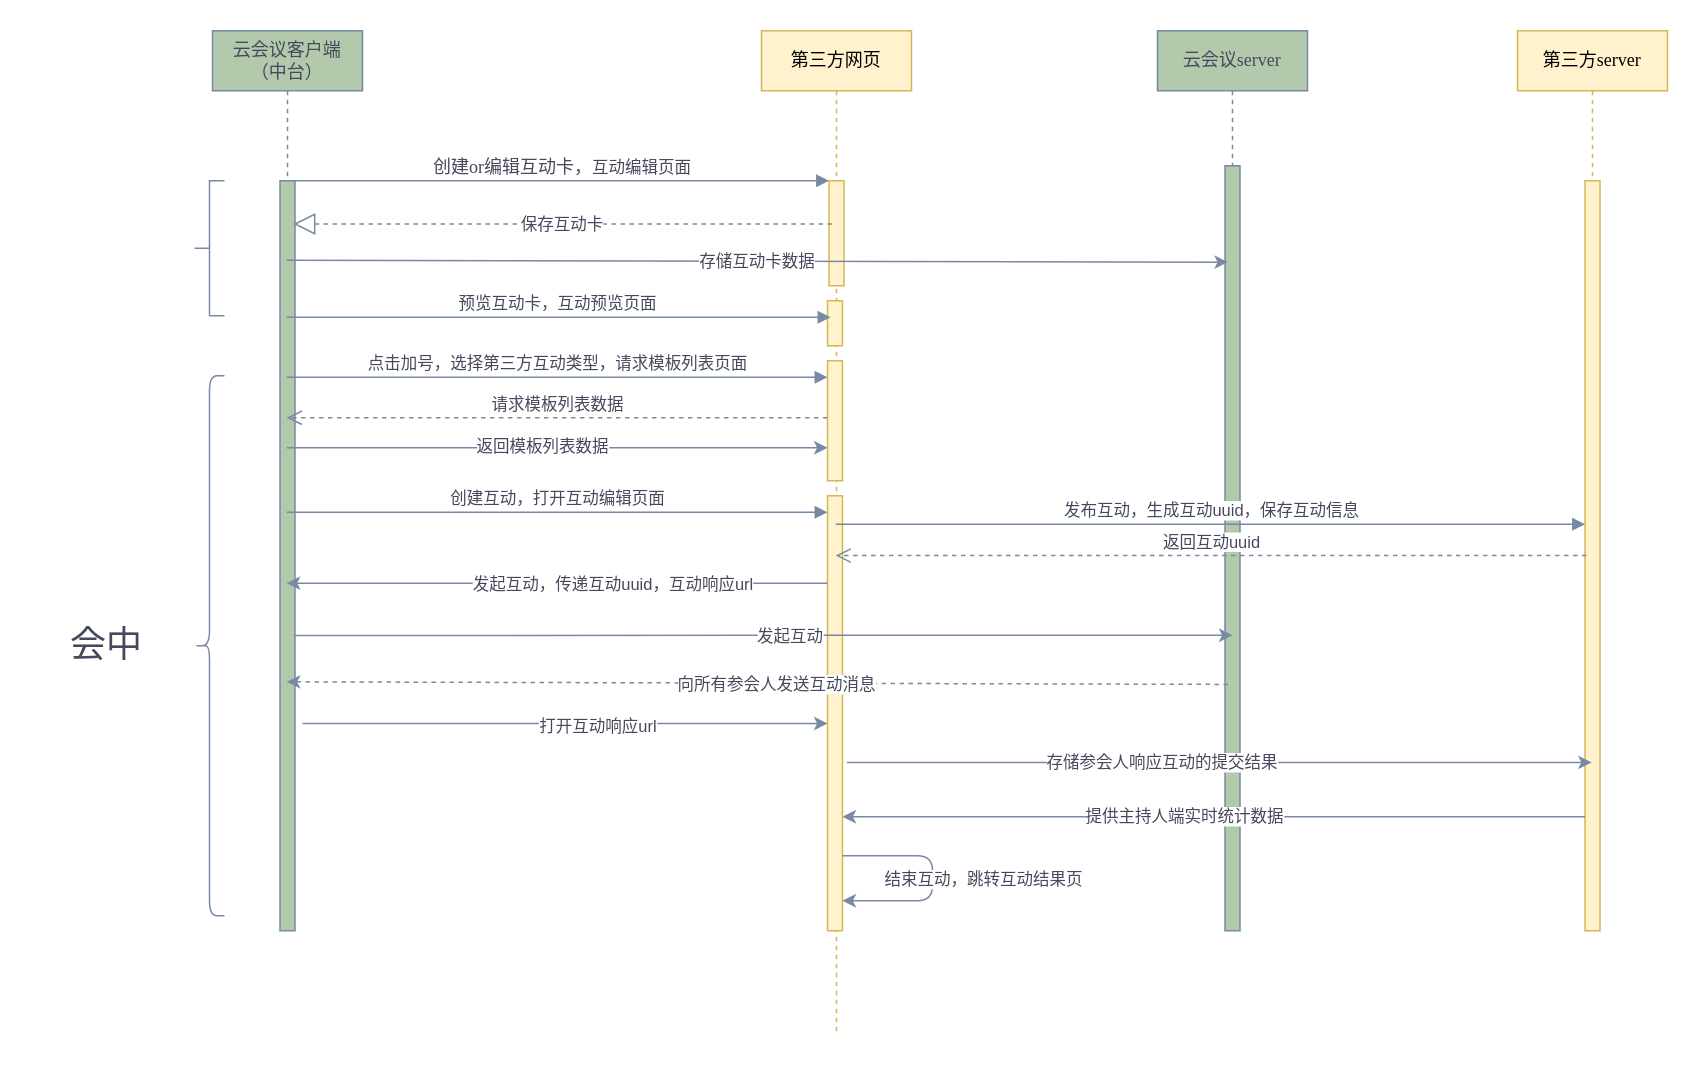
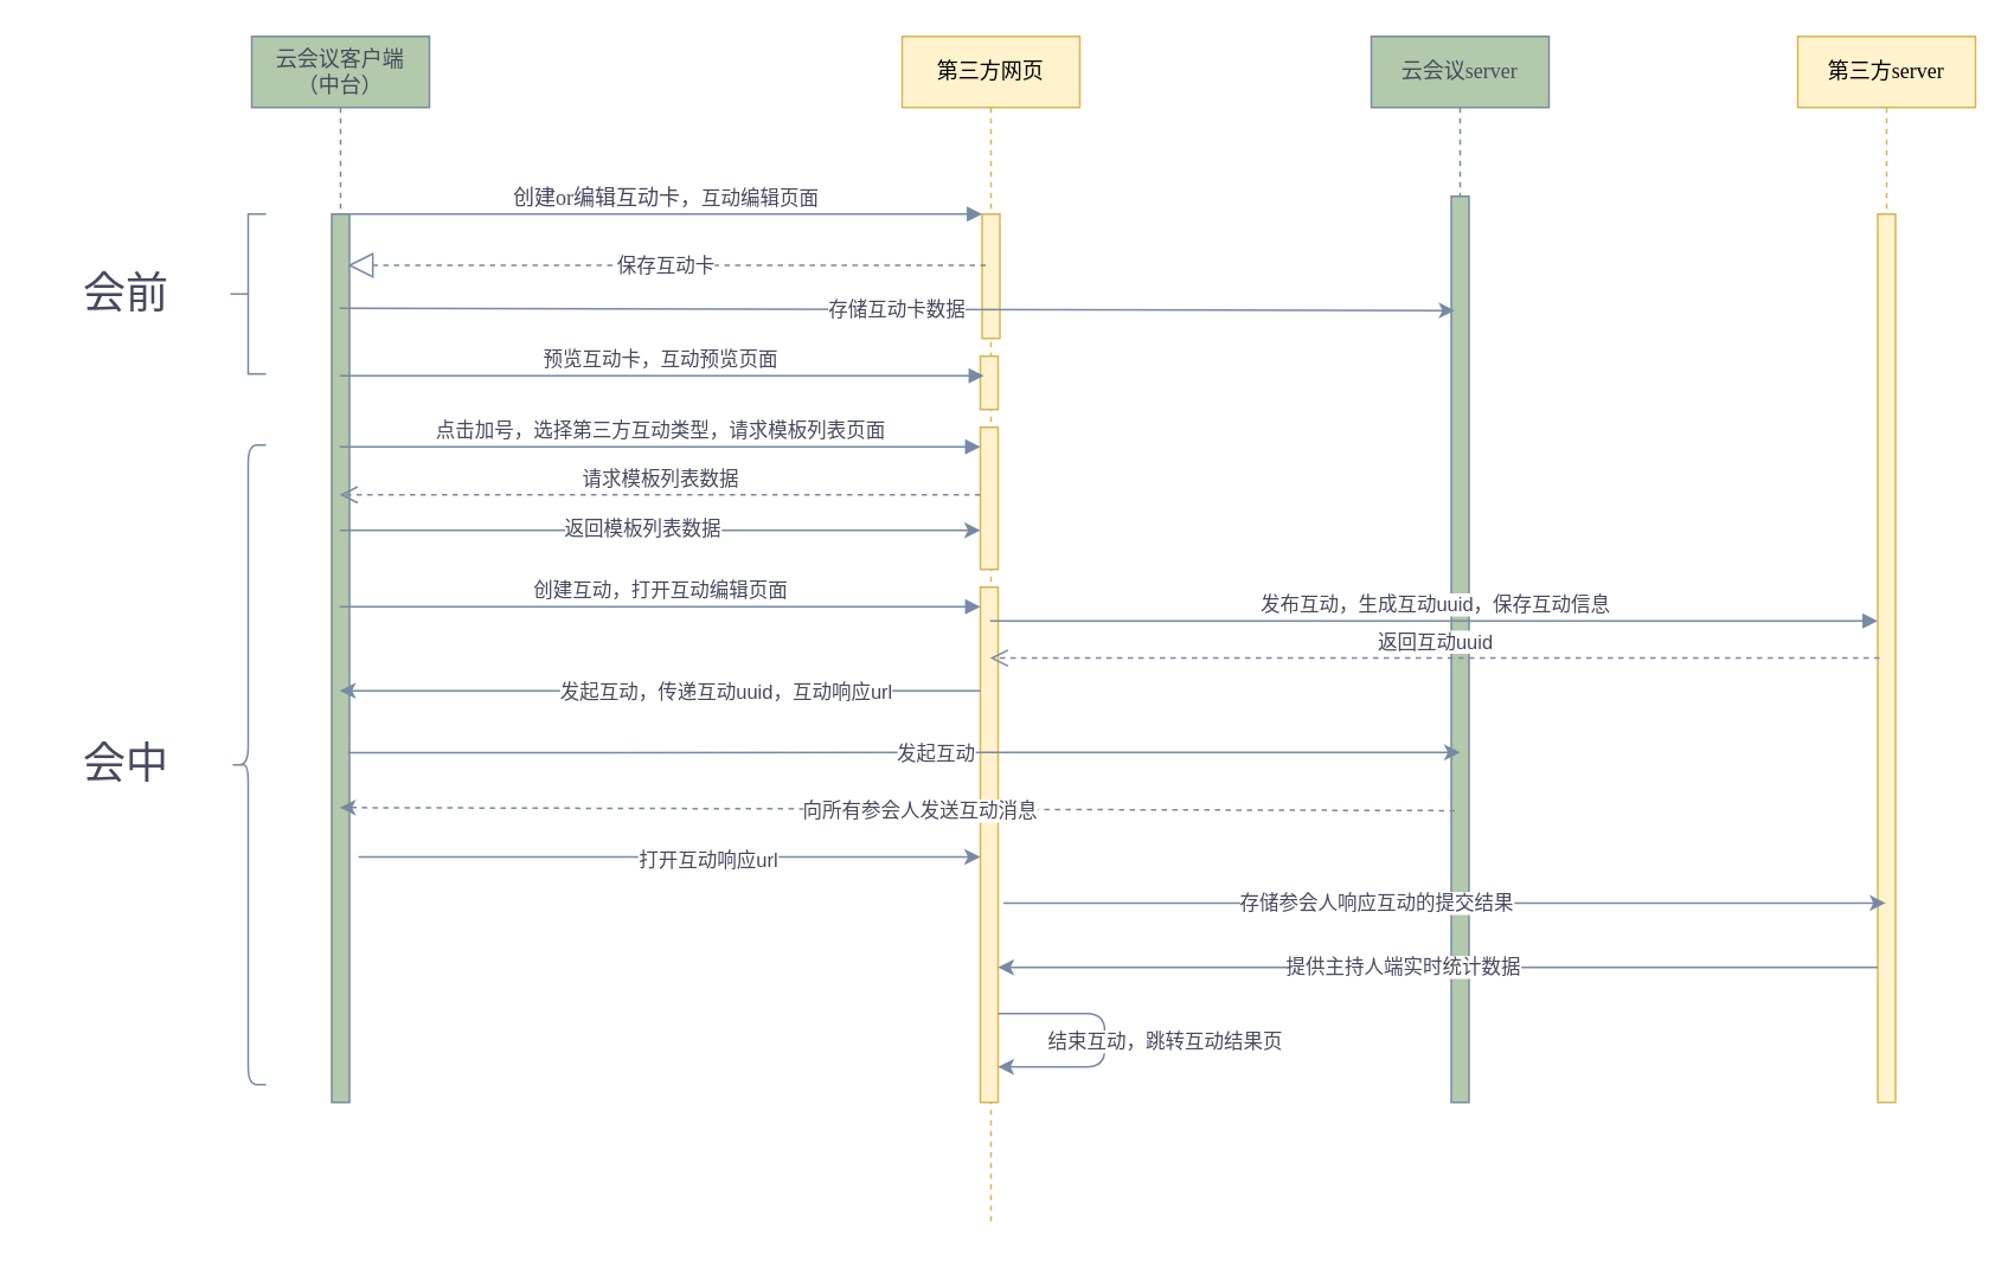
  <mxCell id="0" />
  <mxCell id="1" parent="0" />
  <mxCell id="2" value="第三方网页" style="shape=umlLifeline;perimeter=lifelinePerimeter;whiteSpace=wrap;html=1;container=1;collapsible=0;recursiveResize=0;outlineConnect=0;rounded=0;shadow=0;comic=0;labelBackgroundColor=none;strokeWidth=1;fontFamily=Verdana;fontSize=12;align=center;fillColor=#fff2cc;strokeColor=#d6b656;" parent="1" vertex="1"><mxGeometry x="507" y="20" width="100" height="670" as="geometry" /></mxCell>
  <mxCell id="3" value="" style="html=1;points=[];perimeter=orthogonalPerimeter;rounded=0;shadow=0;comic=0;labelBackgroundColor=none;strokeWidth=1;fontFamily=Verdana;fontSize=12;align=center;fillColor=#fff2cc;strokeColor=#d6b656;" parent="2" vertex="1"><mxGeometry x="45" y="100" width="10" height="70" as="geometry" /></mxCell>
  <mxCell id="4" value="" style="html=1;points=[];perimeter=orthogonalPerimeter;fillColor=#fff2cc;strokeColor=#d6b656;rounded=0;" vertex="1" parent="2"><mxGeometry x="44" y="220" width="10" height="80" as="geometry" /></mxCell>
  <mxCell id="5" value="" style="html=1;points=[];perimeter=orthogonalPerimeter;rounded=0;fillColor=#fff2cc;strokeColor=#d6b656;" vertex="1" parent="2"><mxGeometry x="44" y="310" width="10" height="290" as="geometry" /></mxCell>
  <mxCell id="6" value="云会议server" style="shape=umlLifeline;perimeter=lifelinePerimeter;whiteSpace=wrap;html=1;container=1;collapsible=0;recursiveResize=0;outlineConnect=0;rounded=0;shadow=0;comic=0;labelBackgroundColor=none;strokeWidth=1;fontFamily=Verdana;fontSize=12;align=center;fillColor=#B2C9AB;strokeColor=#788AA3;fontColor=#46495D;" parent="1" vertex="1"><mxGeometry x="771" y="20" width="100" height="600" as="geometry" /></mxCell>
  <mxCell id="7" value="" style="html=1;points=[];perimeter=orthogonalPerimeter;rounded=0;fillColor=#B2C9AB;strokeColor=#788AA3;fontColor=#46495D;" vertex="1" parent="6"><mxGeometry x="45" y="90" width="10" height="510" as="geometry" /></mxCell>
  <mxCell id="8" value="第三方server" style="shape=umlLifeline;perimeter=lifelinePerimeter;whiteSpace=wrap;html=1;container=1;collapsible=0;recursiveResize=0;outlineConnect=0;rounded=0;shadow=0;comic=0;labelBackgroundColor=none;strokeWidth=1;fontFamily=Verdana;fontSize=12;align=center;fillColor=#fff2cc;strokeColor=#d6b656;" parent="1" vertex="1"><mxGeometry x="1011" y="20" width="100" height="600" as="geometry" /></mxCell>
  <mxCell id="9" value="" style="html=1;points=[];perimeter=orthogonalPerimeter;rounded=0;fillColor=#fff2cc;strokeColor=#d6b656;" vertex="1" parent="8"><mxGeometry x="45" y="100" width="10" height="500" as="geometry" /></mxCell>
  <mxCell id="10" value="云会议客户端&lt;br&gt;（中台）" style="shape=umlLifeline;perimeter=lifelinePerimeter;whiteSpace=wrap;html=1;container=1;collapsible=0;recursiveResize=0;outlineConnect=0;rounded=0;shadow=0;comic=0;labelBackgroundColor=none;strokeWidth=1;fontFamily=Verdana;fontSize=12;align=center;fillColor=#B2C9AB;strokeColor=#788AA3;fontColor=#46495D;" parent="1" vertex="1"><mxGeometry x="141" y="20" width="100" height="600" as="geometry" /></mxCell>
  <mxCell id="11" value="" style="html=1;points=[];perimeter=orthogonalPerimeter;rounded=0;shadow=0;comic=0;labelBackgroundColor=none;strokeWidth=1;fontFamily=Verdana;fontSize=12;align=center;fillColor=#B2C9AB;strokeColor=#788AA3;fontColor=#46495D;" parent="10" vertex="1"><mxGeometry x="45" y="100" width="10" height="500" as="geometry" /></mxCell>
  <mxCell id="12" value="" style="shape=curlyBracket;whiteSpace=wrap;html=1;rounded=1;fontColor=#46495D;strokeColor=#788AA3;fillColor=#B2C9AB;" vertex="1" parent="10"><mxGeometry x="-12" y="230" width="20" height="360" as="geometry" /></mxCell>
  <mxCell id="13" value="创建or编辑互动卡，&lt;span style=&quot;font-family: &amp;#34;helvetica&amp;#34; ; font-size: 11px ; text-align: left ; background-color: rgb(255 , 255 , 255)&quot;&gt;互动编辑页面&lt;/span&gt;" style="html=1;verticalAlign=bottom;endArrow=block;entryX=0;entryY=0;labelBackgroundColor=none;fontFamily=Verdana;fontSize=12;edgeStyle=elbowEdgeStyle;elbow=vertical;strokeColor=#788AA3;fontColor=#46495D;rounded=0;" parent="1" source="11" target="3" edge="1"><mxGeometry relative="1" as="geometry"><mxPoint x="261" y="130" as="sourcePoint" /></mxGeometry></mxCell>
  <mxCell id="14" value="保存互动卡" style="endArrow=block;dashed=1;endFill=0;endSize=12;html=1;rounded=0;entryX=0.9;entryY=0.086;entryDx=0;entryDy=0;entryPerimeter=0;exitX=0.2;exitY=0.412;exitDx=0;exitDy=0;exitPerimeter=0;strokeColor=#788AA3;fontColor=#46495D;" edge="1" parent="1" source="3"><mxGeometry width="160" relative="1" as="geometry"><mxPoint x="531" y="149" as="sourcePoint" /><mxPoint x="195" y="148.84" as="targetPoint" /><Array as="points" /></mxGeometry></mxCell>
  <mxCell id="15" value="存储互动卡数据" style="endArrow=classic;html=1;rounded=0;entryX=0.2;entryY=0.126;entryDx=0;entryDy=0;entryPerimeter=0;strokeColor=#788AA3;fontColor=#46495D;" edge="1" parent="1" target="7"><mxGeometry width="50" height="50" relative="1" as="geometry"><mxPoint x="190.5" y="173" as="sourcePoint" /><mxPoint x="811" y="173" as="targetPoint" /></mxGeometry></mxCell>
  <mxCell id="16" value="" style="html=1;points=[];perimeter=orthogonalPerimeter;fillColor=#fff2cc;strokeColor=#d6b656;rounded=0;" vertex="1" parent="1"><mxGeometry x="551" y="200" width="10" height="30" as="geometry" /></mxCell>
  <mxCell id="17" value="预览互动卡，互动预览页面" style="html=1;verticalAlign=bottom;endArrow=block;entryX=0.2;entryY=0.367;rounded=0;entryDx=0;entryDy=0;entryPerimeter=0;strokeColor=#788AA3;fontColor=#46495D;" edge="1" target="16" parent="1"><mxGeometry relative="1" as="geometry"><mxPoint x="190.5" y="211" as="sourcePoint" /><mxPoint x="540" y="211" as="targetPoint" /></mxGeometry></mxCell>
  <mxCell id="18" value="" style="shape=curlyBracket;whiteSpace=wrap;html=1;rounded=0;fillColor=#B2C9AB;strokeColor=#788AA3;fontColor=#46495D;" vertex="1" parent="1"><mxGeometry x="129" y="120" width="20" height="90" as="geometry" /></mxCell>
+ <mxCell id="19" value="会前" style="text;strokeColor=none;fillColor=none;html=1;fontSize=24;fontStyle=0;verticalAlign=middle;align=center;fontColor=#46495D;rounded=0;" vertex="1" parent="1"><mxGeometry x="20" y="145" width="100" height="40" as="geometry" /></mxCell>
  <mxCell id="20" value="点击加号，选择第三方互动类型，请求模板列表页面" style="html=1;verticalAlign=bottom;endArrow=block;entryX=0;entryY=0;rounded=0;strokeColor=#788AA3;fontColor=#46495D;" edge="1" parent="1"><mxGeometry relative="1" as="geometry"><mxPoint x="190.5" y="251" as="sourcePoint" /><mxPoint x="551" y="251" as="targetPoint" /></mxGeometry></mxCell>
  <mxCell id="21" value="请求模板列表数据" style="html=1;verticalAlign=bottom;endArrow=open;dashed=1;endSize=8;exitX=0;exitY=0.95;rounded=0;strokeColor=#788AA3;fontColor=#46495D;" edge="1" parent="1"><mxGeometry relative="1" as="geometry"><mxPoint x="190.5" y="278" as="targetPoint" /><mxPoint x="551" y="278" as="sourcePoint" /></mxGeometry></mxCell>
  <mxCell id="22" value="" style="endArrow=classic;html=1;rounded=0;strokeColor=#788AA3;fontColor=#46495D;" edge="1" parent="1"><mxGeometry width="50" height="50" relative="1" as="geometry"><mxPoint x="190.5" y="298" as="sourcePoint" /><mxPoint x="551" y="298" as="targetPoint" /></mxGeometry></mxCell>
  <mxCell id="23" value="返回模板列表数据" style="edgeLabel;html=1;align=center;verticalAlign=middle;resizable=0;points=[];fontColor=#46495D;rounded=0;" vertex="1" connectable="0" parent="22"><mxGeometry x="-0.065" y="2" relative="1" as="geometry"><mxPoint x="1" as="offset" /></mxGeometry></mxCell>
  <mxCell id="24" value="创建互动，打开互动编辑页面" style="html=1;verticalAlign=bottom;endArrow=block;entryX=0;entryY=0;rounded=0;strokeColor=#788AA3;fontColor=#46495D;" edge="1" parent="1"><mxGeometry relative="1" as="geometry"><mxPoint x="190.5" y="341" as="sourcePoint" /><mxPoint x="551" y="341" as="targetPoint" /></mxGeometry></mxCell>
  <mxCell id="25" value="发布互动，生成互动uuid，保存互动信息" style="html=1;verticalAlign=bottom;endArrow=block;entryX=0;entryY=0;rounded=0;strokeColor=#788AA3;fontColor=#46495D;" edge="1" parent="1"><mxGeometry relative="1" as="geometry"><mxPoint x="556.5" y="349" as="sourcePoint" /><mxPoint x="1056" y="349" as="targetPoint" /></mxGeometry></mxCell>
  <mxCell id="26" value="返回互动uuid" style="html=1;verticalAlign=bottom;endArrow=open;dashed=1;endSize=8;exitX=0.1;exitY=0.587;rounded=0;exitDx=0;exitDy=0;exitPerimeter=0;strokeColor=#788AA3;fontColor=#46495D;" edge="1" parent="1"><mxGeometry relative="1" as="geometry"><mxPoint x="556.5" y="369.89" as="targetPoint" /><mxPoint x="1057" y="369.89" as="sourcePoint" /></mxGeometry></mxCell>
  <mxCell id="27" value="" style="endArrow=classic;html=1;rounded=0;exitX=0;exitY=0.738;exitDx=0;exitDy=0;exitPerimeter=0;strokeColor=#788AA3;fontColor=#46495D;" edge="1" parent="1"><mxGeometry width="50" height="50" relative="1" as="geometry"><mxPoint x="551" y="388.26" as="sourcePoint" /><mxPoint x="190.5" y="388.26" as="targetPoint" /></mxGeometry></mxCell>
  <mxCell id="28" value="发起互动，传递互动uuid，互动响应url" style="edgeLabel;html=1;align=center;verticalAlign=middle;resizable=0;points=[];fontColor=#46495D;rounded=0;" vertex="1" connectable="0" parent="27"><mxGeometry x="-0.201" y="1" relative="1" as="geometry"><mxPoint y="-1" as="offset" /></mxGeometry></mxCell>
  <mxCell id="29" value="" style="endArrow=classic;html=1;fontColor=#46495D;strokeColor=#788AA3;fillColor=#B2C9AB;exitX=0.9;exitY=0.748;exitDx=0;exitDy=0;exitPerimeter=0;" edge="1" parent="1"><mxGeometry width="50" height="50" relative="1" as="geometry"><mxPoint x="195" y="423.12" as="sourcePoint" /><mxPoint x="821" y="423" as="targetPoint" /></mxGeometry></mxCell>
  <mxCell id="30" value="发起互动" style="edgeLabel;html=1;align=center;verticalAlign=middle;resizable=0;points=[];fontColor=#46495D;" vertex="1" connectable="0" parent="29"><mxGeometry x="0.056" relative="1" as="geometry"><mxPoint as="offset" /></mxGeometry></mxCell>
  <mxCell id="31" value="" style="endArrow=classic;html=1;fontColor=#46495D;strokeColor=#788AA3;fillColor=#B2C9AB;dashed=1;exitX=0.2;exitY=0.678;exitDx=0;exitDy=0;exitPerimeter=0;" edge="1" parent="1" source="7"><mxGeometry width="50" height="50" relative="1" as="geometry"><mxPoint x="811" y="454" as="sourcePoint" /><mxPoint x="190.5" y="454.04" as="targetPoint" /></mxGeometry></mxCell>
  <mxCell id="32" value="向所有参会人发送互动消息" style="edgeLabel;html=1;align=center;verticalAlign=middle;resizable=0;points=[];fontColor=#46495D;" vertex="1" connectable="0" parent="31"><mxGeometry x="-0.042" y="3" relative="1" as="geometry"><mxPoint y="-2" as="offset" /></mxGeometry></mxCell>
  <mxCell id="33" value="" style="endArrow=classic;html=1;fontColor=#46495D;strokeColor=#788AA3;fillColor=#B2C9AB;exitX=1.5;exitY=0.861;exitDx=0;exitDy=0;exitPerimeter=0;" edge="1" parent="1"><mxGeometry width="50" height="50" relative="1" as="geometry"><mxPoint x="201" y="481.84" as="sourcePoint" /><mxPoint x="551" y="481.84" as="targetPoint" /></mxGeometry></mxCell>
  <mxCell id="34" value="打开互动响应url" style="edgeLabel;html=1;align=center;verticalAlign=middle;resizable=0;points=[];fontColor=#46495D;" vertex="1" connectable="0" parent="33"><mxGeometry x="0.12" y="-2" relative="1" as="geometry"><mxPoint as="offset" /></mxGeometry></mxCell>
  <mxCell id="35" value="" style="endArrow=classic;html=1;fontColor=#46495D;strokeColor=#788AA3;fillColor=#B2C9AB;exitX=1.3;exitY=0.641;exitDx=0;exitDy=0;exitPerimeter=0;" edge="1" parent="1"><mxGeometry width="50" height="50" relative="1" as="geometry"><mxPoint x="564" y="507.76" as="sourcePoint" /><mxPoint x="1060.5" y="507.76" as="targetPoint" /></mxGeometry></mxCell>
  <mxCell id="36" value="存储参会人响应互动的提交结果" style="edgeLabel;html=1;align=center;verticalAlign=middle;resizable=0;points=[];fontColor=#46495D;" vertex="1" connectable="0" parent="35"><mxGeometry x="-0.158" y="-1" relative="1" as="geometry"><mxPoint y="-1" as="offset" /></mxGeometry></mxCell>
  <mxCell id="37" value="" style="endArrow=classic;html=1;fontColor=#46495D;strokeColor=#788AA3;fillColor=#B2C9AB;exitX=0;exitY=0.894;exitDx=0;exitDy=0;exitPerimeter=0;" edge="1" parent="1"><mxGeometry width="50" height="50" relative="1" as="geometry"><mxPoint x="1056" y="544" as="sourcePoint" /><mxPoint x="561" y="544" as="targetPoint" /></mxGeometry></mxCell>
  <mxCell id="38" value="提供主持人端实时统计数据" style="edgeLabel;html=1;align=center;verticalAlign=middle;resizable=0;points=[];fontColor=#46495D;" vertex="1" connectable="0" parent="37"><mxGeometry x="0.083" relative="1" as="geometry"><mxPoint y="-1" as="offset" /></mxGeometry></mxCell>
  <mxCell id="39" value="" style="edgeStyle=segmentEdgeStyle;endArrow=classic;html=1;fontColor=#46495D;strokeColor=#788AA3;fillColor=#B2C9AB;" edge="1" parent="1"><mxGeometry width="50" height="50" relative="1" as="geometry"><mxPoint x="561" y="570" as="sourcePoint" /><mxPoint x="561" y="600" as="targetPoint" /><Array as="points"><mxPoint x="621" y="570" /><mxPoint x="621" y="600" /></Array></mxGeometry></mxCell>
  <mxCell id="40" value="结束互动，跳转互动结果页" style="edgeLabel;html=1;align=center;verticalAlign=middle;resizable=0;points=[];fontColor=#46495D;" vertex="1" connectable="0" parent="39"><mxGeometry x="-0.147" y="-2" relative="1" as="geometry"><mxPoint x="35" y="11" as="offset" /></mxGeometry></mxCell>
  <mxCell id="41" value="会中" style="text;strokeColor=none;fillColor=none;html=1;fontSize=24;fontStyle=0;verticalAlign=middle;align=center;fontColor=#46495D;rounded=0;" vertex="1" parent="1"><mxGeometry x="20" y="410" width="100" height="40" as="geometry" /></mxCell>
